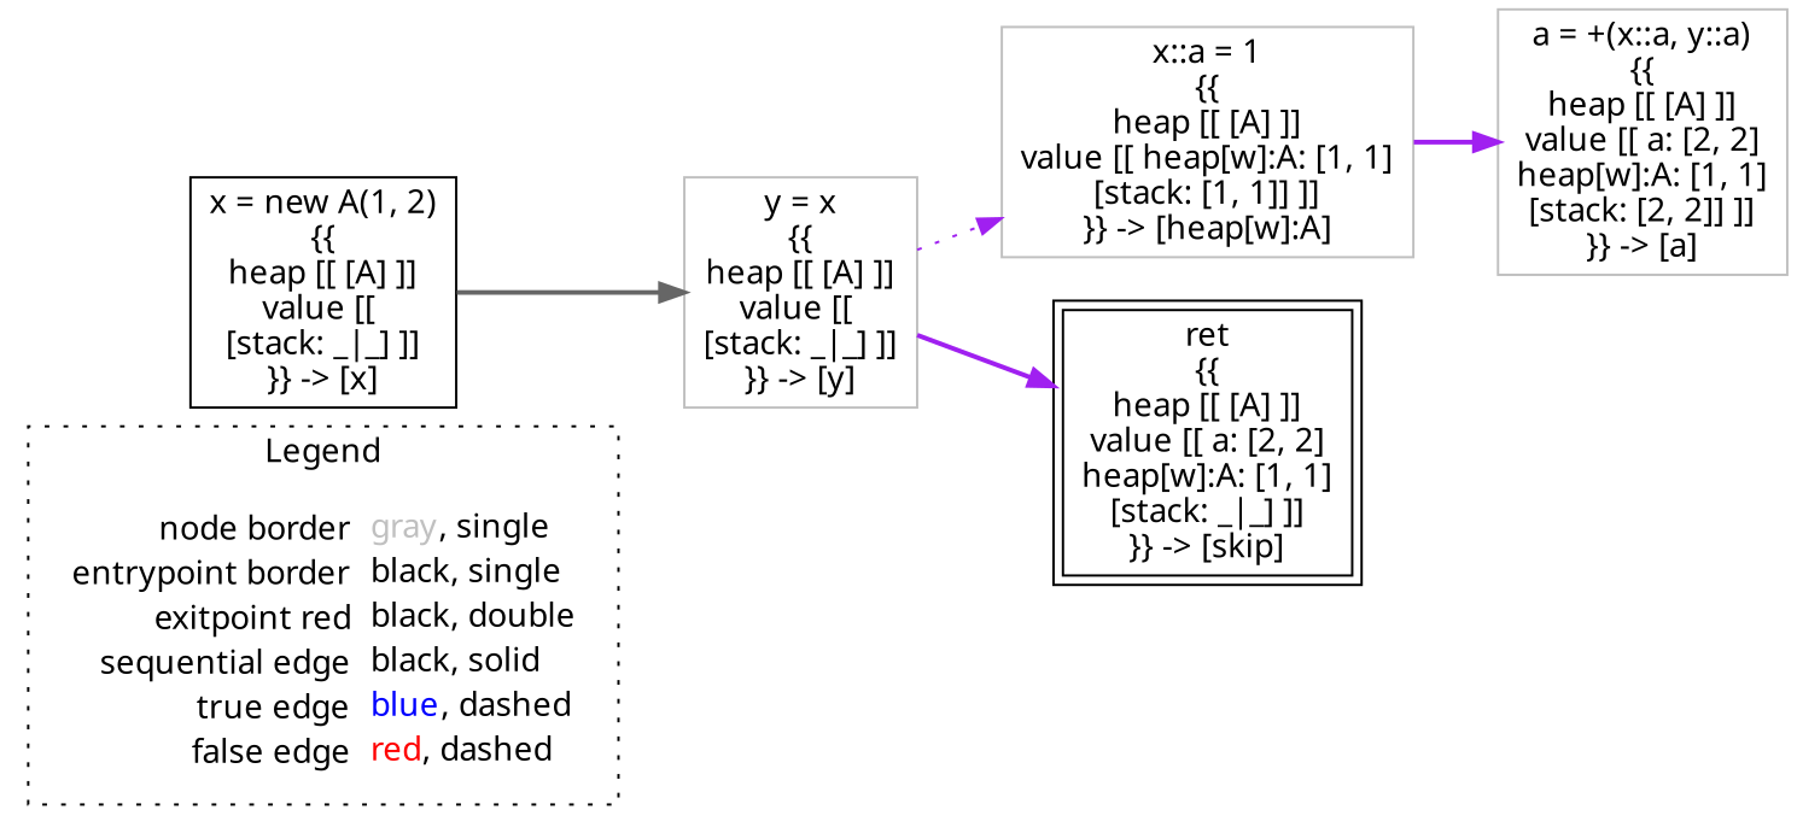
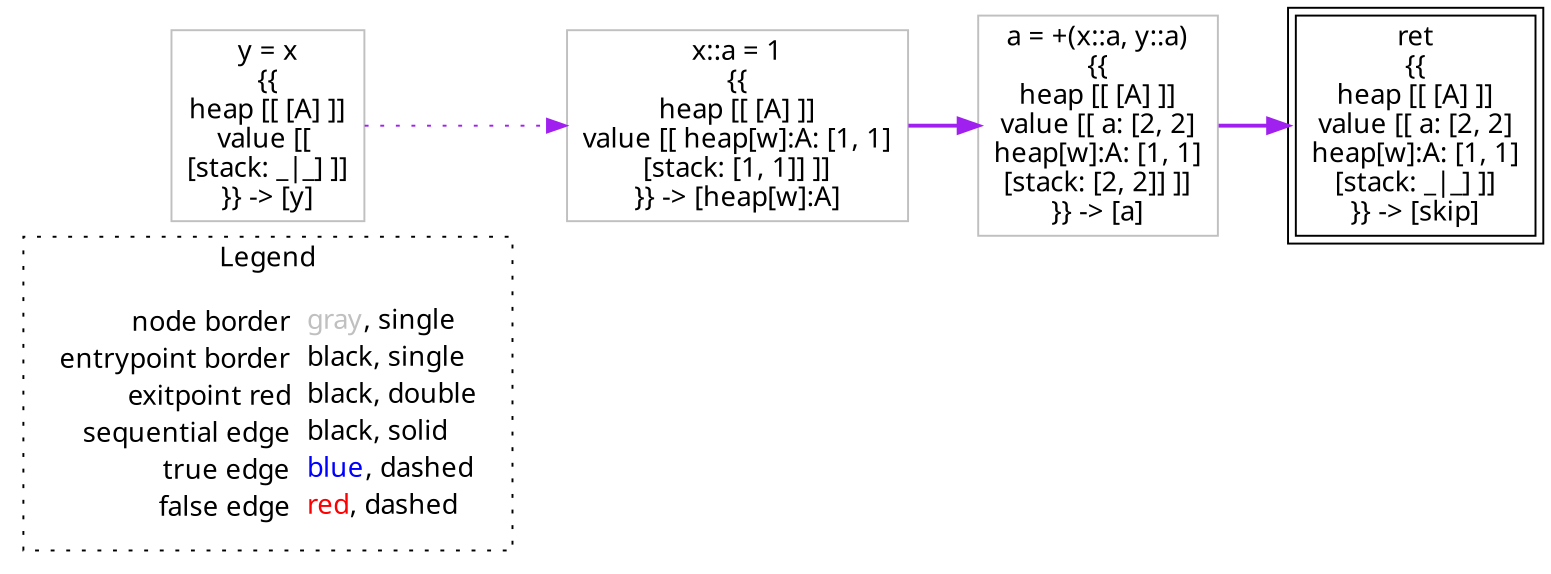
  digraph {
    fontname="Noto Sans"
    rankdir=LR
    node [fontname="Noto Sans" shape=rect color=gray]
    edge [color=purple fontname="Noto Sans" style=bold]
    n1 [label=<<table border="0" cellpadding="2" cellspacing="0" cellborder="0"><tr><td align="right">node border&nbsp;</td><td align="left"><font color="gray">gray</font>, single</td></tr><tr><td align="right">entrypoint border&nbsp;</td><td align="left"><font color="black">black</font>, single</td></tr><tr><td align="right">exitpoint red&nbsp;</td><td align="left"><font color="black">black</font>, double</td></tr><tr><td align="right">sequential edge&nbsp;</td><td align="left"><font color="black">black</font>, solid</td></tr><tr><td align="right">true edge&nbsp;</td><td align="left"><font color="blue">blue</font>, dashed</td></tr><tr><td align="right">false edge&nbsp;</td><td align="left"><font color="red">red</font>, dashed</td></tr></table>> shape=plaintext color=""]
-   n2 [color=black label=<x = new A(1, 2)<BR/>{{<BR/>heap [[ [A] ]]<BR/>value [[ <BR/>[stack: _|_] ]]<BR/>}} -&gt; [x]>]
    n3 [label=<y = x<BR/>{{<BR/>heap [[ [A] ]]<BR/>value [[ <BR/>[stack: _|_] ]]<BR/>}} -&gt; [y]>]
    n4 [label=<x::a = 1<BR/>{{<BR/>heap [[ [A] ]]<BR/>value [[ heap[w]:A: [1, 1]<BR/>[stack: [1, 1]] ]]<BR/>}} -&gt; [heap[w]:A]>]
    n5 [label=<a = +(x::a, y::a)<BR/>{{<BR/>heap [[ [A] ]]<BR/>value [[ a: [2, 2]<BR/>heap[w]:A: [1, 1]<BR/>[stack: [2, 2]] ]]<BR/>}} -&gt; [a]>]
    n6 [color=black label=<ret<BR/>{{<BR/>heap [[ [A] ]]<BR/>value [[ a: [2, 2]<BR/>heap[w]:A: [1, 1]<BR/>[stack: _|_] ]]<BR/>}} -&gt; [skip]> peripheries=2]
    subgraph cluster_1 {
      label=Legend
      style=dotted
      n1
    }
-   n2 -> n3 [color=gray40]
    n3 -> n4 [style=dotted]
    n4 -> n5
-   n3 -> n6
+   n5 -> n6
  }
